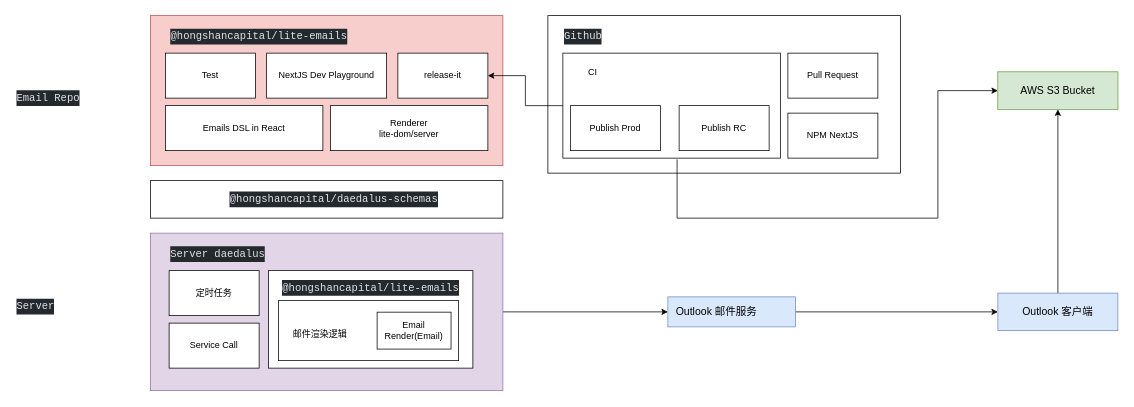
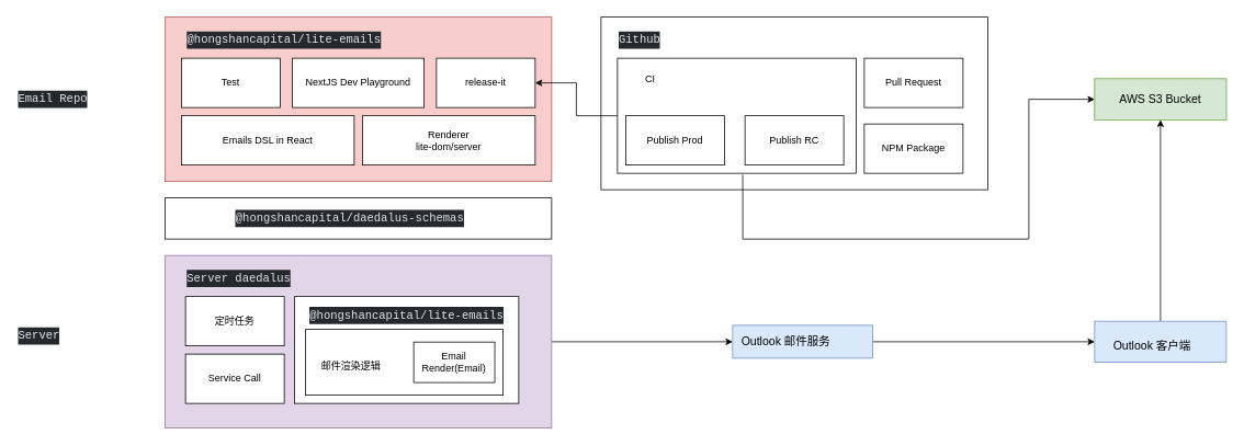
  <mxCell id="0" />
  <mxCell id="1" parent="0" />
  <mxCell id="2" style="edgeStyle=orthogonalEdgeStyle;rounded=0;orthogonalLoop=1;jettySize=auto;html=1;exitX=1;exitY=0.5;exitDx=0;exitDy=0;entryX=0;entryY=0.5;entryDx=0;entryDy=0;" edge="1" parent="1" source="3" target="7"><mxGeometry relative="1" as="geometry" /></mxCell>
  <mxCell id="3" value="" style="rounded=0;whiteSpace=wrap;html=1;fillColor=#e1d5e7;strokeColor=#9673a6;" vertex="1" parent="1"><mxGeometry x="200" y="310" width="470" height="210" as="geometry" /></mxCell>
  <mxCell id="4" value="&lt;div style=&quot;font-size: 13px;&quot;&gt;&lt;br&gt;&lt;/div&gt;" style="text;html=1;strokeColor=none;fillColor=none;align=center;verticalAlign=middle;whiteSpace=wrap;rounded=0;" vertex="1" parent="1"><mxGeometry x="215" y="320" width="140" height="30" as="geometry" /></mxCell>
  <mxCell id="5" value="定时任务" style="rounded=0;whiteSpace=wrap;html=1;" vertex="1" parent="1"><mxGeometry x="225" y="360" width="120" height="60" as="geometry" /></mxCell>
  <mxCell id="6" style="edgeStyle=orthogonalEdgeStyle;rounded=0;orthogonalLoop=1;jettySize=auto;html=1;entryX=0;entryY=0.5;entryDx=0;entryDy=0;" edge="1" parent="1" source="7" target="25"><mxGeometry relative="1" as="geometry" /></mxCell>
  <mxCell id="7" value="" style="rounded=0;whiteSpace=wrap;html=1;fillColor=#dae8fc;strokeColor=#6c8ebf;" vertex="1" parent="1"><mxGeometry x="890" y="395" width="170" height="40" as="geometry" /></mxCell>
  <mxCell id="8" value="Service Call" style="rounded=0;whiteSpace=wrap;html=1;" vertex="1" parent="1"><mxGeometry x="225" y="430" width="120" height="60" as="geometry" /></mxCell>
  <mxCell id="9" value="" style="rounded=0;whiteSpace=wrap;html=1;fillColor=#f8cecc;strokeColor=#b85450;" vertex="1" parent="1"><mxGeometry x="200" y="20" width="470" height="200" as="geometry" /></mxCell>
  <mxCell id="10" value="Emails DSL in React" style="rounded=0;whiteSpace=wrap;html=1;" vertex="1" parent="1"><mxGeometry x="220" y="140" width="210" height="60" as="geometry" /></mxCell>
  <mxCell id="11" value="Renderer&lt;br&gt;lite-dom/server" style="rounded=0;whiteSpace=wrap;html=1;" vertex="1" parent="1"><mxGeometry x="440" y="140" width="210" height="60" as="geometry" /></mxCell>
  <mxCell id="12" value="Test" style="rounded=0;whiteSpace=wrap;html=1;" vertex="1" parent="1"><mxGeometry x="220" y="70" width="120" height="60" as="geometry" /></mxCell>
  <mxCell id="13" value="release-it" style="rounded=0;whiteSpace=wrap;html=1;" vertex="1" parent="1"><mxGeometry x="530" y="70" width="120" height="60" as="geometry" /></mxCell>
  <mxCell id="14" value="&lt;font style=&quot;font-size: 14px;&quot;&gt;Outlook 邮件服务&lt;/font&gt;" style="text;html=1;strokeColor=none;fillColor=none;align=center;verticalAlign=middle;whiteSpace=wrap;rounded=0;" vertex="1" parent="1"><mxGeometry x="895" y="400" width="120" height="30" as="geometry" /></mxCell>
  <mxCell id="15" value="" style="rounded=0;whiteSpace=wrap;html=1;" vertex="1" parent="1"><mxGeometry x="730" y="20" width="470" height="210" as="geometry" /></mxCell>
  <mxCell id="16" value="Pull Request" style="rounded=0;whiteSpace=wrap;html=1;" vertex="1" parent="1"><mxGeometry x="1050" y="70" width="120" height="60" as="geometry" /></mxCell>
- <mxCell id="17" value="NPM NextJS" style="rounded=0;whiteSpace=wrap;html=1;" vertex="1" parent="1"><mxGeometry x="1050" y="150" width="120" height="60" as="geometry" /></mxCell>
+ <mxCell id="17" value="NPM Package" style="rounded=0;whiteSpace=wrap;html=1;" vertex="1" parent="1"><mxGeometry x="1050" y="150" width="120" height="60" as="geometry" /></mxCell>
  <mxCell id="18" style="edgeStyle=orthogonalEdgeStyle;rounded=0;orthogonalLoop=1;jettySize=auto;html=1;entryX=0;entryY=0.5;entryDx=0;entryDy=0;exitX=0.525;exitY=1.012;exitDx=0;exitDy=0;exitPerimeter=0;" edge="1" parent="1" source="20" target="40"><mxGeometry relative="1" as="geometry"><Array as="points"><mxPoint x="902" y="290" /><mxPoint x="1250" y="290" /><mxPoint x="1250" y="120" /></Array></mxGeometry></mxCell>
  <mxCell id="19" style="edgeStyle=orthogonalEdgeStyle;rounded=0;orthogonalLoop=1;jettySize=auto;html=1;entryX=1;entryY=0.5;entryDx=0;entryDy=0;" edge="1" parent="1" source="20" target="13"><mxGeometry relative="1" as="geometry" /></mxCell>
  <mxCell id="20" value="" style="rounded=0;whiteSpace=wrap;html=1;" vertex="1" parent="1"><mxGeometry x="750" y="70" width="290" height="140" as="geometry" /></mxCell>
  <mxCell id="21" value="Publish Prod" style="rounded=0;whiteSpace=wrap;html=1;" vertex="1" parent="1"><mxGeometry x="760" y="140" width="120" height="60" as="geometry" /></mxCell>
  <mxCell id="22" value="Publish RC" style="rounded=0;whiteSpace=wrap;html=1;" vertex="1" parent="1"><mxGeometry x="905" y="140" width="120" height="60" as="geometry" /></mxCell>
  <mxCell id="23" value="CI" style="text;html=1;strokeColor=none;fillColor=none;align=center;verticalAlign=middle;whiteSpace=wrap;rounded=0;" vertex="1" parent="1"><mxGeometry x="760" y="80" width="60" height="30" as="geometry" /></mxCell>
  <mxCell id="24" style="edgeStyle=orthogonalEdgeStyle;rounded=0;orthogonalLoop=1;jettySize=auto;html=1;entryX=0.5;entryY=1;entryDx=0;entryDy=0;" edge="1" parent="1" source="25" target="40"><mxGeometry relative="1" as="geometry" /></mxCell>
  <mxCell id="25" value="" style="rounded=0;whiteSpace=wrap;html=1;fillColor=#dae8fc;strokeColor=#6c8ebf;" vertex="1" parent="1"><mxGeometry x="1330" y="390" width="160" height="50" as="geometry" /></mxCell>
- <mxCell id="26" value="&lt;font style=&quot;font-size: 14px;&quot;&gt;Outlook 客户端&lt;/font&gt;" style="text;html=1;strokeColor=none;fillColor=none;align=center;verticalAlign=middle;whiteSpace=wrap;rounded=0;" vertex="1" parent="1"><mxGeometry x="1350" y="400" width="120" height="30" as="geometry" /></mxCell>
+ <mxCell id="26" value="&lt;font style=&quot;font-size: 14px;&quot;&gt;Outlook 客户端&lt;/font&gt;" style="text;html=1;strokeColor=none;fillColor=none;align=center;verticalAlign=middle;whiteSpace=wrap;rounded=0;" vertex="1" parent="1"><mxGeometry x="1340" y="405" width="120" height="30" as="geometry" /></mxCell>
  <mxCell id="27" value="" style="rounded=0;whiteSpace=wrap;html=1;" vertex="1" parent="1"><mxGeometry x="357.5" y="360" width="272.5" height="130" as="geometry" /></mxCell>
  <mxCell id="28" value="NextJS Dev Playground" style="rounded=0;whiteSpace=wrap;html=1;" vertex="1" parent="1"><mxGeometry x="355" y="70" width="160" height="60" as="geometry" /></mxCell>
  <mxCell id="29" value="&lt;div style=&quot;color: rgb(225, 228, 232); background-color: rgb(36, 41, 46); font-family: Fira Code, Menlo, Monaco, &amp;quot;Courier New&amp;quot;, monospace, Menlo, Monaco, &amp;quot;Courier New&amp;quot;, monospace; font-weight: normal; font-size: 14px; line-height: 21px;&quot;&gt;&lt;div&gt;@hongshancapital/lite-emails&lt;/div&gt;&lt;/div&gt;" style="text;html=1;strokeColor=none;fillColor=none;align=center;verticalAlign=middle;whiteSpace=wrap;rounded=0;" vertex="1" parent="1"><mxGeometry x="363.75" y="365" width="260" height="35" as="geometry" /></mxCell>
  <mxCell id="30" value="" style="group" vertex="1" connectable="0" parent="1"><mxGeometry x="381" y="400" width="230" height="80" as="geometry" /></mxCell>
  <mxCell id="31" value="" style="group" vertex="1" connectable="0" parent="30"><mxGeometry width="230" height="80" as="geometry" /></mxCell>
  <mxCell id="32" value="" style="group" vertex="1" connectable="0" parent="31"><mxGeometry x="111.209" width="118.791" height="80" as="geometry" /></mxCell>
  <mxCell id="33" value="" style="rounded=0;whiteSpace=wrap;html=1;" vertex="1" parent="32"><mxGeometry x="-121.319" width="240.11" height="80" as="geometry" /></mxCell>
  <mxCell id="34" value="Email Render(Email)" style="rounded=0;whiteSpace=wrap;html=1;" vertex="1" parent="32"><mxGeometry x="10.11" y="15.385" width="98.571" height="49.231" as="geometry" /></mxCell>
  <mxCell id="35" value="&lt;div&gt;邮件渲染逻辑&lt;/div&gt;" style="text;html=1;strokeColor=none;fillColor=none;align=center;verticalAlign=middle;whiteSpace=wrap;rounded=0;" vertex="1" parent="31"><mxGeometry y="30" width="90.989" height="30" as="geometry" /></mxCell>
  <mxCell id="36" value="&lt;div style=&quot;color: rgb(225, 228, 232); background-color: rgb(36, 41, 46); font-family: Fira Code, Menlo, Monaco, &amp;quot;Courier New&amp;quot;, monospace, Menlo, Monaco, &amp;quot;Courier New&amp;quot;, monospace; font-weight: normal; font-size: 14px; line-height: 21px;&quot;&gt;&lt;div&gt;@hongshancapital/lite-emails&lt;/div&gt;&lt;/div&gt;" style="text;html=1;strokeColor=none;fillColor=none;align=center;verticalAlign=middle;whiteSpace=wrap;rounded=0;" vertex="1" parent="1"><mxGeometry x="215" y="30" width="260" height="35" as="geometry" /></mxCell>
  <mxCell id="37" value="" style="rounded=0;whiteSpace=wrap;html=1;" vertex="1" parent="1"><mxGeometry x="200" y="240" width="470" height="50" as="geometry" /></mxCell>
- <mxCell id="38" value="&lt;div style=&quot;color: rgb(225, 228, 232); background-color: rgb(36, 41, 46); font-family: Fira Code, Menlo, Monaco, &amp;quot;Courier New&amp;quot;, monospace, Menlo, Monaco, &amp;quot;Courier New&amp;quot;, monospace; font-weight: normal; font-size: 14px; line-height: 21px;&quot;&gt;&lt;div&gt;@hongshancapital/daedalus-schemas&lt;/div&gt;&lt;/div&gt;" style="text;html=1;strokeColor=none;fillColor=none;align=center;verticalAlign=middle;whiteSpace=wrap;rounded=0;" vertex="1" parent="1"><mxGeometry x="295.806" y="247.5" width="298.172" height="35" as="geometry" /></mxCell>
+ <mxCell id="38" value="&lt;div style=&quot;color: rgb(225, 228, 232); background-color: rgb(36, 41, 46); font-family: Fira Code, Menlo, Monaco, &amp;quot;Courier New&amp;quot;, monospace, Menlo, Monaco, &amp;quot;Courier New&amp;quot;, monospace; font-weight: normal; font-size: 14px; line-height: 21px;&quot;&gt;&lt;div&gt;@hongshancapital/daedalus-schemas&lt;/div&gt;&lt;/div&gt;" style="text;html=1;strokeColor=none;fillColor=none;align=center;verticalAlign=middle;whiteSpace=wrap;rounded=0;" vertex="1" parent="1"><mxGeometry x="275.806" y="247.5" width="298.172" height="35" as="geometry" /></mxCell>
  <mxCell id="39" value="" style="group;fillColor=#d5e8d4;strokeColor=#82b366;" vertex="1" connectable="0" parent="1"><mxGeometry x="1330" y="95" width="160" height="50" as="geometry" /></mxCell>
  <mxCell id="40" value="" style="rounded=0;whiteSpace=wrap;html=1;fillColor=#d5e8d4;strokeColor=#82b366;" vertex="1" parent="39"><mxGeometry width="160" height="50" as="geometry" /></mxCell>
  <mxCell id="41" value="&lt;font style=&quot;font-size: 14px;&quot;&gt;AWS S3 Bucket&lt;br&gt;&lt;/font&gt;" style="text;html=1;strokeColor=none;fillColor=none;align=center;verticalAlign=middle;whiteSpace=wrap;rounded=0;" vertex="1" parent="39"><mxGeometry x="10" y="10" width="140" height="30" as="geometry" /></mxCell>
  <mxCell id="42" value="&lt;div style=&quot;color: rgb(225, 228, 232); background-color: rgb(36, 41, 46); font-family: Fira Code, Menlo, Monaco, &amp;quot;Courier New&amp;quot;, monospace, Menlo, Monaco, &amp;quot;Courier New&amp;quot;, monospace; font-weight: normal; font-size: 14px; line-height: 21px;&quot;&gt;&lt;div&gt;&lt;font style=&quot;font-size: 14px;&quot;&gt;Server daedalus&lt;/font&gt;&lt;/div&gt;&lt;/div&gt;" style="text;html=1;strokeColor=none;fillColor=none;align=left;verticalAlign=middle;whiteSpace=wrap;rounded=0;" vertex="1" parent="1"><mxGeometry x="224.996" y="320" width="298.172" height="35" as="geometry" /></mxCell>
  <mxCell id="43" value="&lt;div style=&quot;color: rgb(225, 228, 232); background-color: rgb(36, 41, 46); font-family: Fira Code, Menlo, Monaco, &amp;quot;Courier New&amp;quot;, monospace, Menlo, Monaco, &amp;quot;Courier New&amp;quot;, monospace; font-weight: normal; font-size: 14px; line-height: 21px;&quot;&gt;&lt;div&gt;Github&lt;/div&gt;&lt;/div&gt;" style="text;html=1;strokeColor=none;fillColor=none;align=left;verticalAlign=middle;whiteSpace=wrap;rounded=0;" vertex="1" parent="1"><mxGeometry x="749.996" y="30" width="298.172" height="35" as="geometry" /></mxCell>
  <mxCell id="44" value="&lt;div style=&quot;color: rgb(225, 228, 232); background-color: rgb(36, 41, 46); font-family: Fira Code, Menlo, Monaco, &amp;quot;Courier New&amp;quot;, monospace, Menlo, Monaco, &amp;quot;Courier New&amp;quot;, monospace; font-weight: normal; font-size: 14px; line-height: 21px;&quot;&gt;&lt;div&gt;&lt;font style=&quot;font-size: 14px;&quot;&gt;Server &lt;/font&gt;&lt;/div&gt;&lt;/div&gt;" style="text;html=1;strokeColor=none;fillColor=none;align=left;verticalAlign=middle;whiteSpace=wrap;rounded=0;" vertex="1" parent="1"><mxGeometry x="20" y="390" width="130" height="35" as="geometry" /></mxCell>
- <mxCell id="45" value="&lt;div style=&quot;color: rgb(225, 228, 232); background-color: rgb(36, 41, 46); font-family: Fira Code, Menlo, Monaco, &amp;quot;Courier New&amp;quot;, monospace, Menlo, Monaco, &amp;quot;Courier New&amp;quot;, monospace; font-weight: normal; font-size: 14px; line-height: 21px;&quot;&gt;&lt;div&gt;&lt;font style=&quot;font-size: 14px;&quot;&gt;Email Repo&lt;br&gt;&lt;/font&gt;&lt;/div&gt;&lt;/div&gt;" style="text;html=1;strokeColor=none;fillColor=none;align=left;verticalAlign=middle;whiteSpace=wrap;rounded=0;" vertex="1" parent="1"><mxGeometry x="20" y="112.5" width="130" height="35" as="geometry" /></mxCell>
+ <mxCell id="45" value="&lt;div style=&quot;color: rgb(225, 228, 232); background-color: rgb(36, 41, 46); font-family: Fira Code, Menlo, Monaco, &amp;quot;Courier New&amp;quot;, monospace, Menlo, Monaco, &amp;quot;Courier New&amp;quot;, monospace; font-weight: normal; font-size: 14px; line-height: 21px;&quot;&gt;&lt;div&gt;&lt;font style=&quot;font-size: 14px;&quot;&gt;Email Repo&lt;br&gt;&lt;/font&gt;&lt;/div&gt;&lt;/div&gt;" style="text;html=1;strokeColor=none;fillColor=none;align=left;verticalAlign=middle;whiteSpace=wrap;rounded=0;" vertex="1" parent="1"><mxGeometry x="20" y="102.5" width="130" height="35" as="geometry" /></mxCell>
